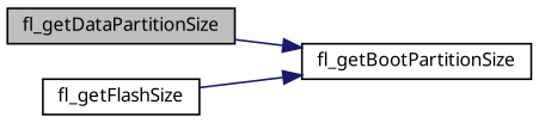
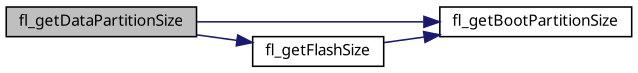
  digraph {
    fontname="Noto Sans"
    rankdir=LR
    node [color=black fillcolor=white fontname="Noto Sans" fontsize=10 shape=record style=filled]
    edge [color=midnightblue fontname="Noto Sans" fontsize=10 labelfontname=Helvetica labelfontsize=10 style=solid]
    n1 [fillcolor=grey75 fontcolor=black height=0.2 label=fl_getDataPartitionSize width=0.4]
    n2 [height=0.2 label=fl_getBootPartitionSize width=0.4]
    n3 [height=0.2 label=fl_getFlashSize width=0.4]
    n1 -> n2
+   n1 -> n3
    n3 -> n2
  }
